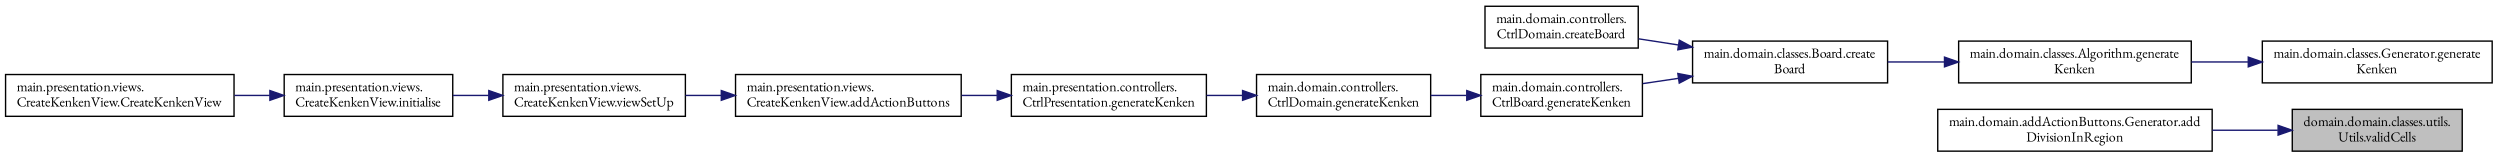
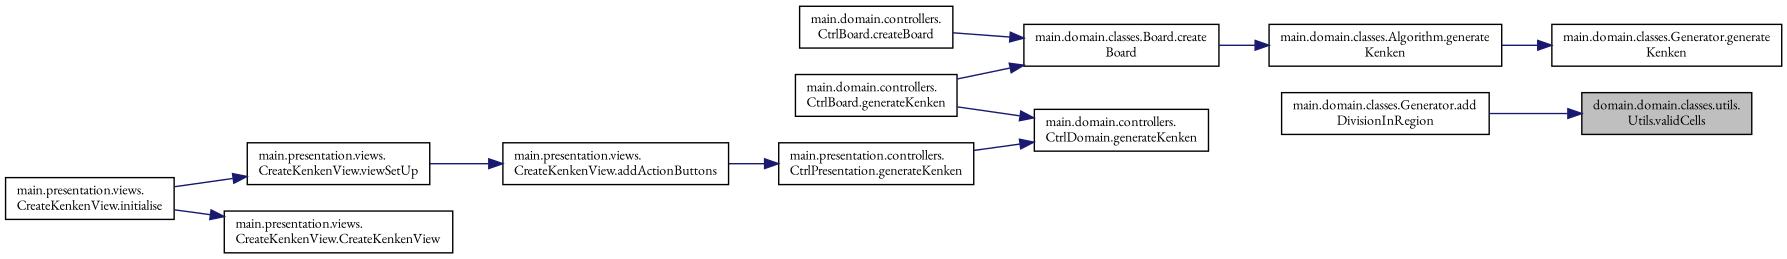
  digraph {
    fontname="EB Garamond"
    rankdir=RL
    node [color=black fillcolor=white fontname="EB Garamond" fontsize=10 shape=record style=filled]
    edge [color=midnightblue dir=back fontname="EB Garamond" fontsize=10 labelfontname=Helvetica labelfontsize=10 style=solid]
    n1 [fillcolor=grey75 fontcolor=black height=0.2 label="domain.domain.classes.utils.\lUtils.validCells" width=0.4]
-   n2 [height=0.2 label="main.domain.addActionButtons.Generator.add\lDivisionInRegion" width=0.4]
+   n2 [height=0.2 label="main.domain.classes.Generator.add\lDivisionInRegion" width=0.4]
    n3 [height=0.2 label="main.domain.classes.Generator.generate\lKenken" width=0.4]
    n4 [height=0.2 label="main.domain.classes.Algorithm.generate\lKenken" width=0.4]
    n5 [height=0.2 label="main.domain.classes.Board.create\lBoard" width=0.4]
-   n6 [height=0.2 label="main.domain.controllers.\lCtrlDomain.createBoard" width=0.4]
+   n6 [height=0.2 label="main.domain.controllers.\lCtrlBoard.createBoard" width=0.4]
    n7 [height=0.2 label="main.domain.controllers.\lCtrlBoard.generateKenken" width=0.4]
    n8 [height=0.2 label="main.domain.controllers.\lCtrlDomain.generateKenken" width=0.4]
    n9 [height=0.2 label="main.presentation.controllers.\lCtrlPresentation.generateKenken" width=0.4]
    n10 [height=0.2 label="main.presentation.views.\lCreateKenkenView.addActionButtons" width=0.4]
    n11 [height=0.2 label="main.presentation.views.\lCreateKenkenView.viewSetUp" width=0.4]
    n12 [height=0.2 label="main.presentation.views.\lCreateKenkenView.initialise" width=0.4]
    n13 [height=0.2 label="main.presentation.views.\lCreateKenkenView.CreateKenkenView" width=0.4]
    n1 -> n2
    n3 -> n4
    n4 -> n5
    n5 -> n6
    n5 -> n7
-   n7 -> n8
+   n8 -> n7
    n8 -> n9
    n9 -> n10
    n10 -> n11
    n11 -> n12
-   n12 -> n13
+   n13 -> n12
  }
